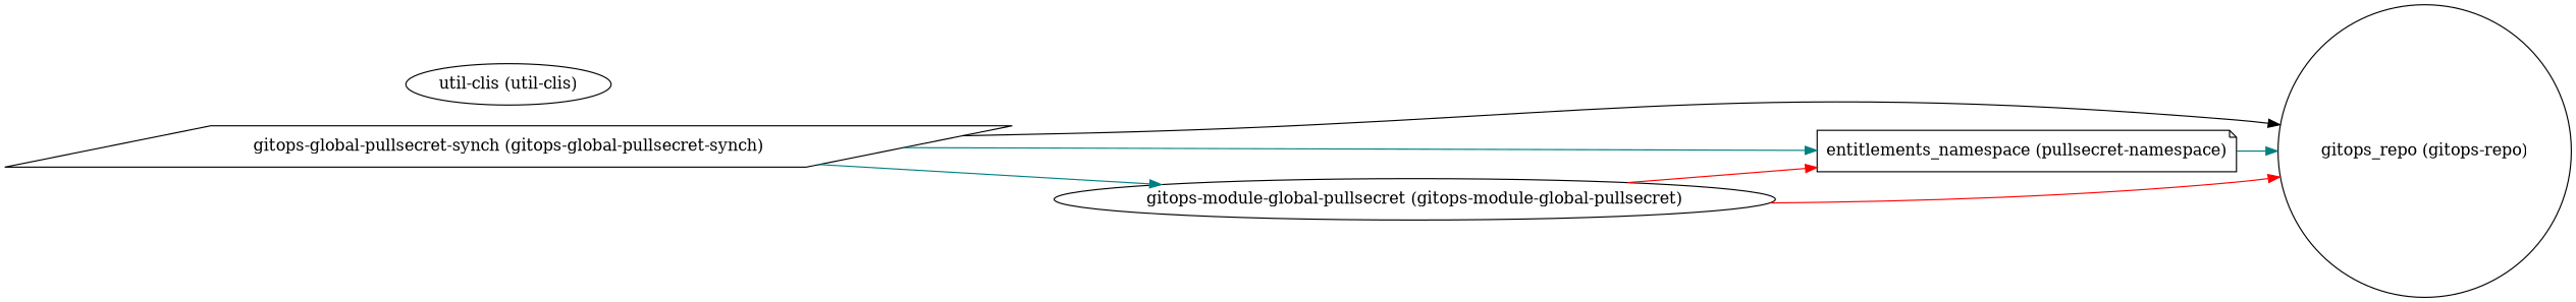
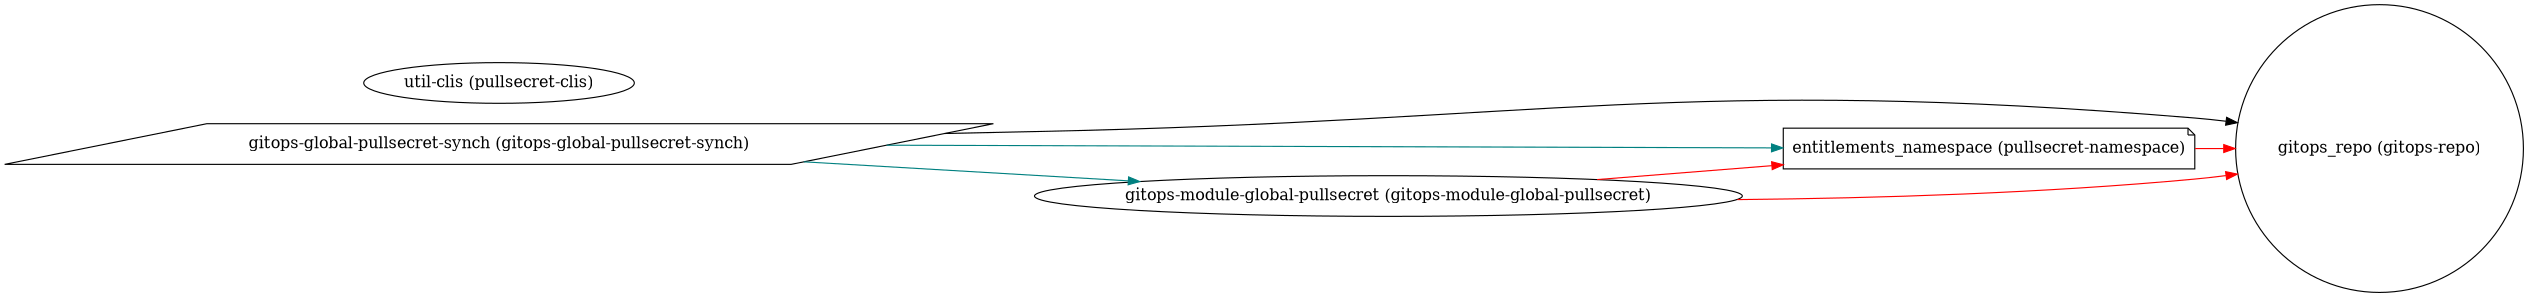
  digraph {
    rankdir=LR
    node [shape=ellipse]
    edge [color=teal]
    "gitops-global-pullsecret-synch (gitops-global-pullsecret-synch)" [shape=parallelogram]
    "gitops_repo (gitops-repo)" [shape=circle]
    n3 [label="entitlements_namespace (pullsecret-namespace)" shape=note]
    "gitops-module-global-pullsecret (gitops-module-global-pullsecret)"
-   "util-clis (util-clis)"
+   "util-clis (util-clis)" [label="util-clis (pullsecret-clis)"]
    "gitops-global-pullsecret-synch (gitops-global-pullsecret-synch)" -> "gitops_repo (gitops-repo)" [color=black]
    "gitops-global-pullsecret-synch (gitops-global-pullsecret-synch)" -> n3
    "gitops-global-pullsecret-synch (gitops-global-pullsecret-synch)" -> "gitops-module-global-pullsecret (gitops-module-global-pullsecret)"
-   n3 -> "gitops_repo (gitops-repo)"
+   n3 -> "gitops_repo (gitops-repo)" [color=red]
    "gitops-module-global-pullsecret (gitops-module-global-pullsecret)" -> "gitops_repo (gitops-repo)" [color=red]
    "gitops-module-global-pullsecret (gitops-module-global-pullsecret)" -> n3 [color=red]
  }
